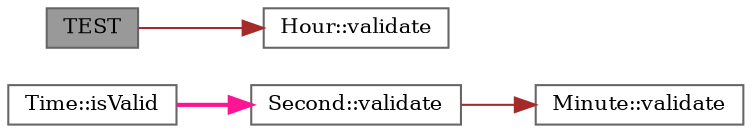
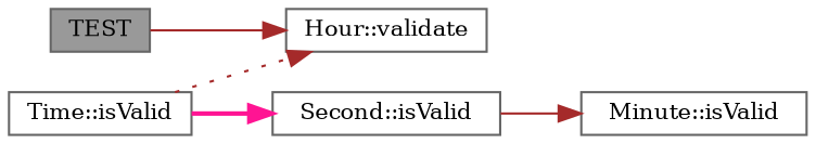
  digraph {
    fontname="DejaVu Serif"
    rankdir=LR
    node [color=grey40 fillcolor=white fontname="DejaVu Serif" fontsize=10 shape=box style=filled]
    edge [color=brown fontname="DejaVu Serif" fontsize=10 labelfontname=Helvetica labelfontsize=10 style=solid]
    n1 [color=gray40 fillcolor=grey60 fontcolor=black height=0.2 label=TEST width=0.4]
    n2 [height=0.2 label="Hour::validate" width=0.4]
    n3 [height=0.2 label="Time::isValid" width=0.4]
-   n4 [height=0.2 label="Second::validate" width=0.4]
-   n5 [height=0.2 label="Minute::validate" width=0.4]
+   n4 [height=0.2 label="Second::isValid" width=0.4]
+   n5 [height=0.2 label="Minute::isValid" width=0.4]
    n1 -> n2
+   n3 -> n2 [style=dotted]
    n3 -> n4 [color=deeppink style=bold]
    n4 -> n5
  }
